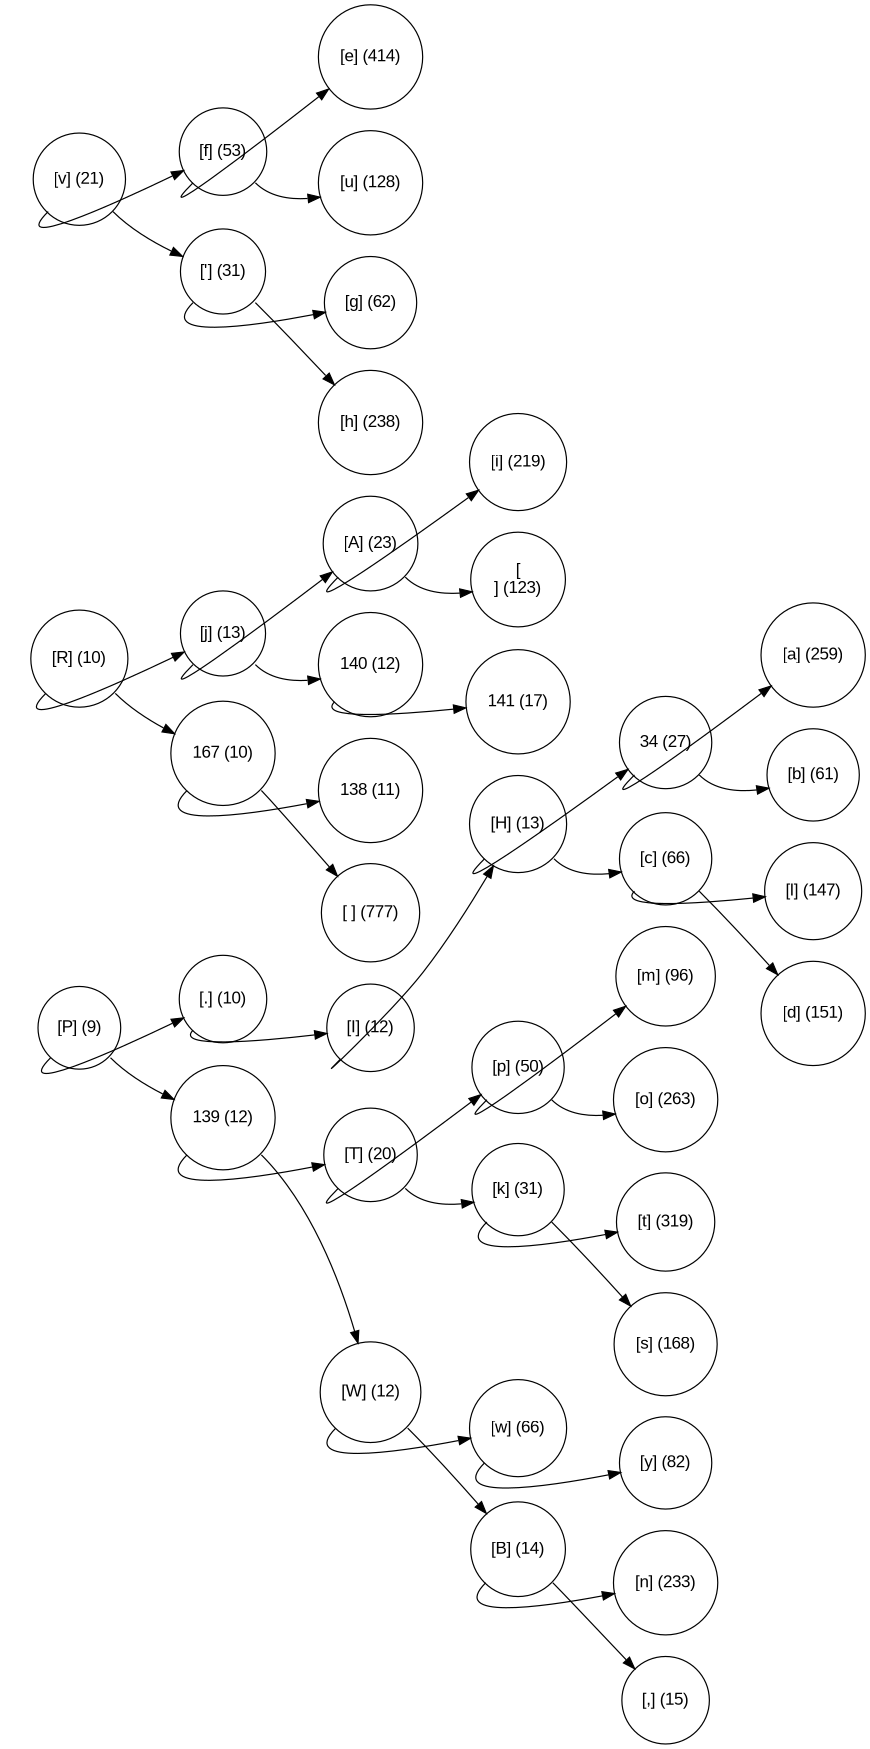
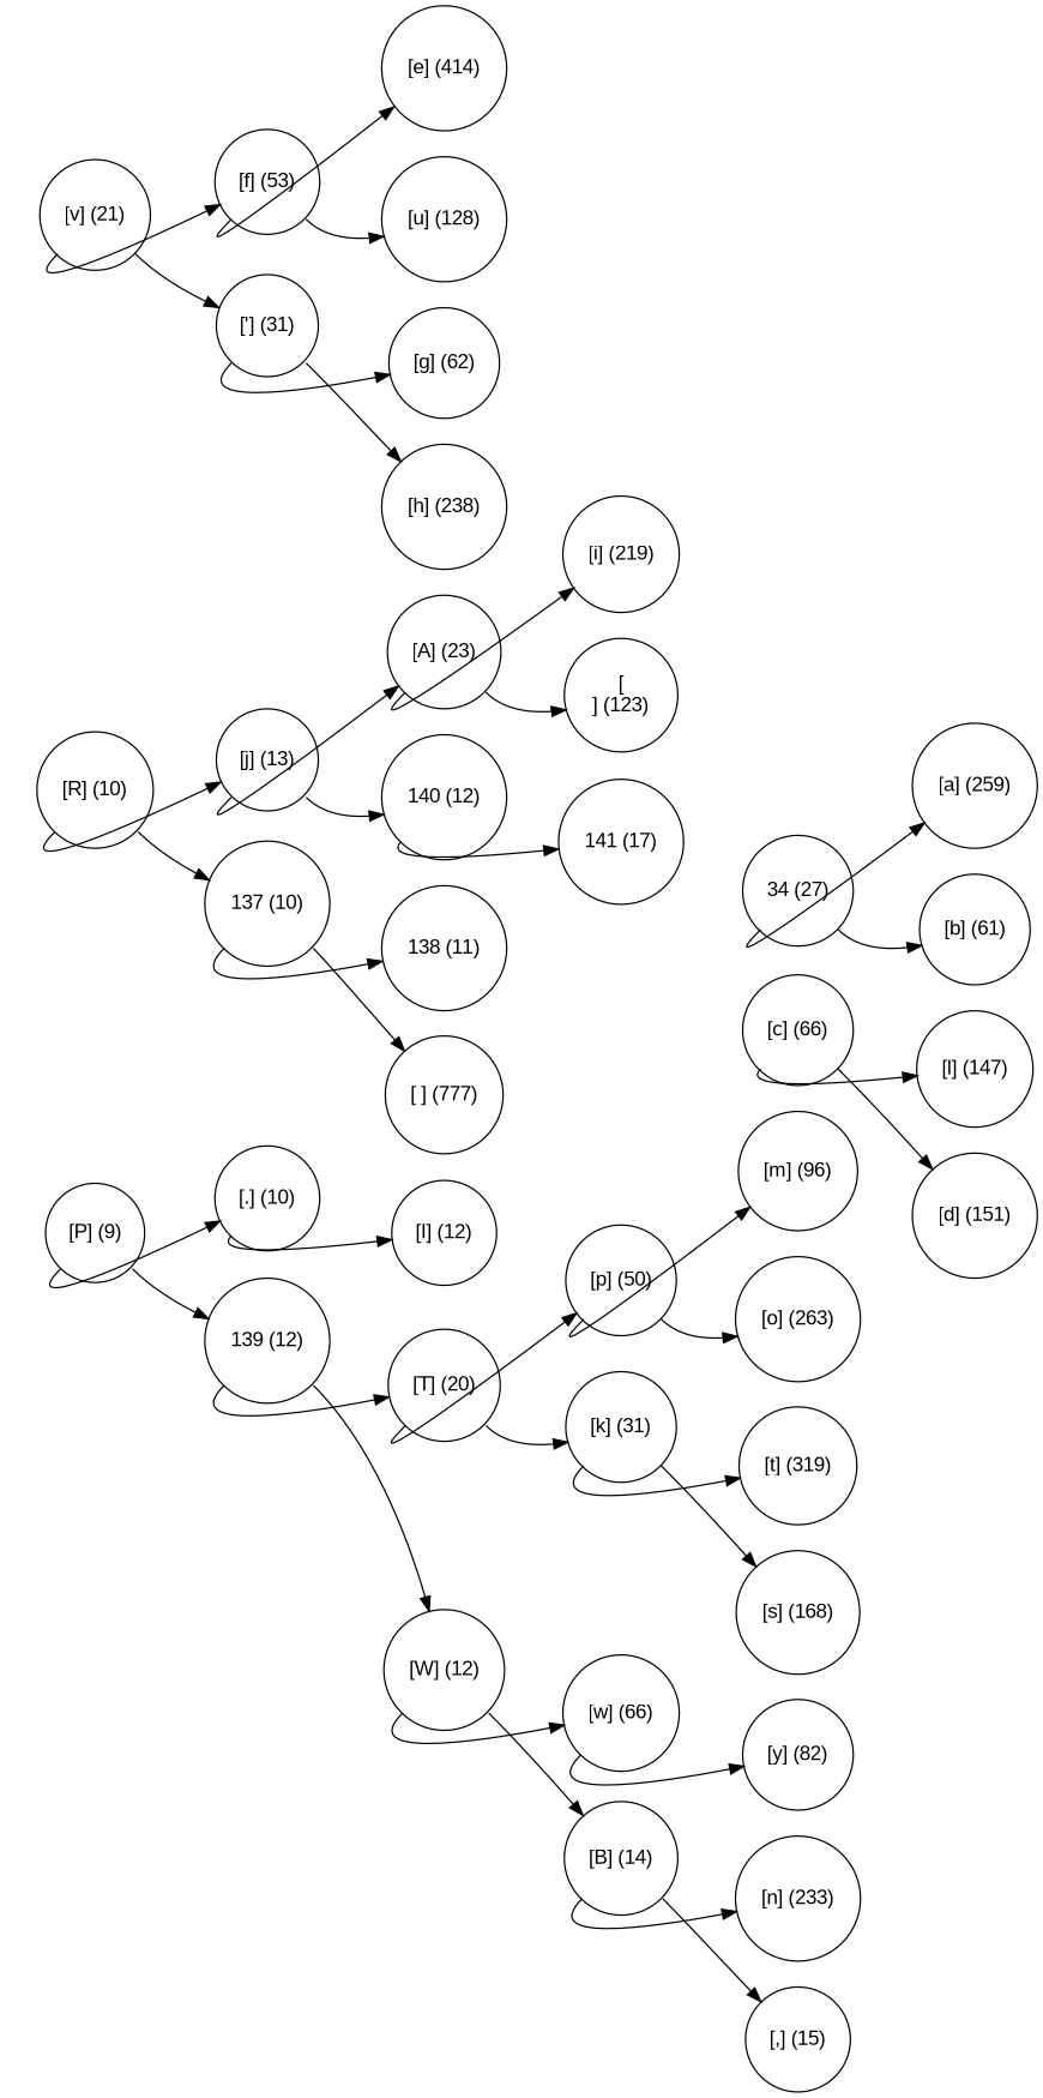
  digraph {
    rankdir=LR
    node [fontname=Arial shape=circle]
    edge [tailport=sw]
    n1 [label="[P] (9)" width=0.5]
    n2 [label="[.] (10)" width=0.5]
    n3 [label="139 (12)" width=0.5]
    n4 [label="[I] (12)" width=0.5]
    n5 [label="[T] (20)" width=0.5]
    n6 [label="[W] (12)" width=0.5]
-   n7 [label="[H] (13)" width=0.5]
    n8 [label="[R] (10)" width=0.5]
    n9 [label="[j] (13)" width=0.5]
-   n10 [label="167 (10)" width=0.5]
+   n10 [label="137 (10)" width=0.5]
    n11 [label="34 (27)" width=0.5]
    n12 [label="[c] (66)" width=0.5]
    n13 [label="[v] (21)" width=0.5]
    n14 [label="[f] (53)" width=0.5]
    n15 [label="['] (31)" width=0.5]
    n16 [label="[a] (259)" width=0.5]
    n17 [label="[b] (61)" width=0.5]
    n18 [label="[l] (147)" width=0.5]
    n19 [label="[d] (151)" width=0.5]
    n20 [label="[e] (414)" width=0.5]
    n21 [label="[u] (128)" width=0.5]
    n22 [label="[g] (62)" width=0.5]
    n23 [label="[h] (238)" width=0.5]
    n24 [label="[A] (23)" width=0.5]
    n25 [label="140 (12)" width=0.5]
    n26 [label="138 (11)" width=0.5]
    n27 [label="[ ] (777)" width=0.5]
    n28 [label="[i] (219)" width=0.5]
    n29 [label="[\n] (123)" width=0.5]
    n30 [label="141 (17)" width=0.5]
    n31 [label="[p] (50)" width=0.5]
    n32 [label="[k] (31)" width=0.5]
    n33 [label="[w] (66)" width=0.5]
    n34 [label="[B] (14)" width=0.5]
    n35 [label="[m] (96)" width=0.5]
    n36 [label="[o] (263)" width=0.5]
    n37 [label="[t] (319)" width=0.5]
    n38 [label="[s] (168)" width=0.5]
    n39 [label="[y] (82)" width=0.5]
    n40 [label="[n] (233)" width=0.5]
    n41 [label="[,] (15)" width=0.5]
    n1 -> n2
    n1 -> n3 [tailport=se]
    n2 -> n4
    n3 -> n5
    n3 -> n6 [tailport=se]
-   n4 -> n7
    n5 -> n31
    n5 -> n32 [tailport=se]
    n6 -> n33
    n6 -> n34 [tailport=se]
-   n7 -> n11
-   n7 -> n12 [tailport=se]
    n8 -> n9
    n8 -> n10 [tailport=se]
    n9 -> n24
    n9 -> n25 [tailport=se]
    n10 -> n26
    n10 -> n27 [tailport=se]
    n11 -> n16
    n11 -> n17 [tailport=se]
    n12 -> n18
    n12 -> n19 [tailport=se]
    n13 -> n14
    n13 -> n15 [tailport=se]
    n14 -> n20
    n14 -> n21 [tailport=se]
    n15 -> n22
    n15 -> n23 [tailport=se]
    n24 -> n28
    n24 -> n29 [tailport=se]
    n25 -> n30
    n31 -> n35
    n31 -> n36 [tailport=se]
    n32 -> n37
    n32 -> n38 [tailport=se]
    n33 -> n39
    n34 -> n40
    n34 -> n41 [tailport=se]
  }
